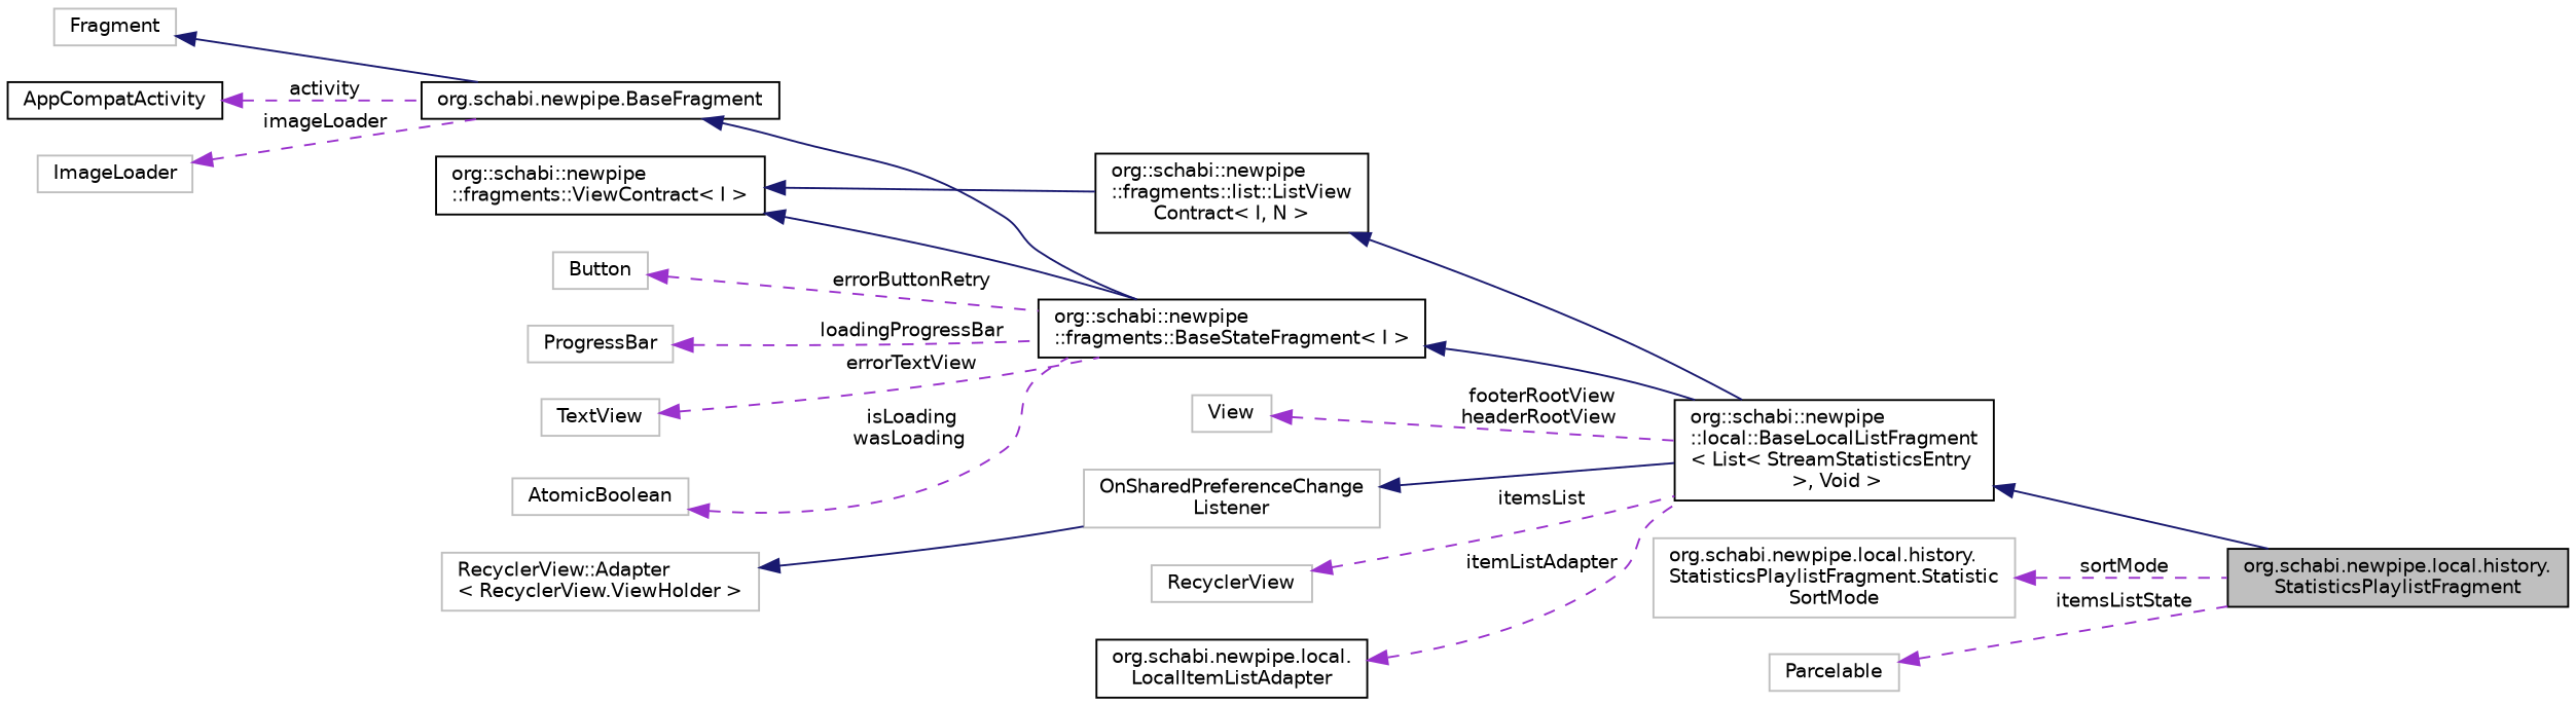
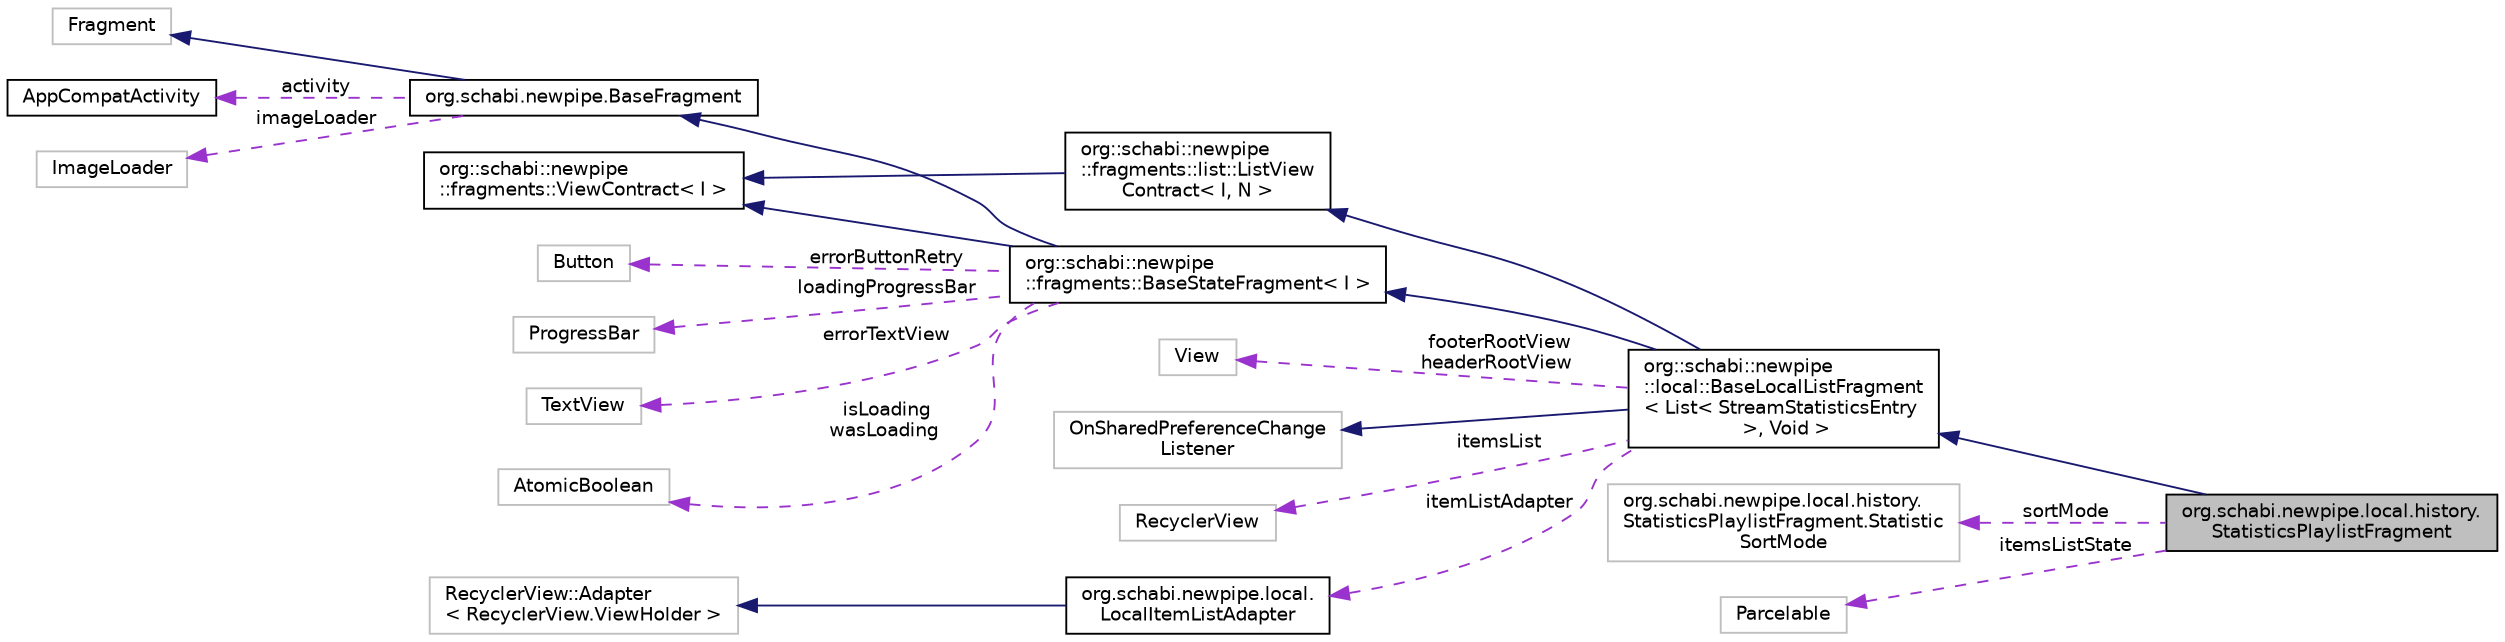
  digraph {
    rankdir=LR
    node [color=grey75 fillcolor=white fontname=Helvetica fontsize=10 shape=record style=filled]
    edge [color=darkorchid3 dir=back fontname=Helvetica fontsize=10 labelfontname=Helvetica labelfontsize=10 style=dashed]
    n1 [color=black fillcolor=grey75 fontcolor=black height=0.2 label="org.schabi.newpipe.local.history.\lStatisticsPlaylistFragment" width=0.4]
    n2 [color=black height=0.2 label="org::schabi::newpipe\l::local::BaseLocalListFragment\l\< List\< StreamStatisticsEntry\l \>, Void \>" width=0.4]
    n3 [color=black height=0.2 label="org::schabi::newpipe\l::fragments::BaseStateFragment\< I \>" width=0.4]
    n4 [color=black height=0.2 label="org.schabi.newpipe.BaseFragment" width=0.4]
    n5 [height=0.2 label=Fragment width=0.4]
    n6 [color=black height=0.2 label=AppCompatActivity width=0.4]
    n7 [height=0.2 label=ImageLoader width=0.4]
    n8 [color=black height=0.2 label="org::schabi::newpipe\l::fragments::ViewContract\< I \>" width=0.4]
    n9 [color=black height=0.2 label="org::schabi::newpipe\l::fragments::list::ListView\lContract\< I, N \>" width=0.4]
    n10 [height=0.2 label=Button width=0.4]
    n11 [height=0.2 label=ProgressBar width=0.4]
    n12 [height=0.2 label=View width=0.4]
    n13 [height=0.2 label=TextView width=0.4]
    n14 [height=0.2 label=AtomicBoolean width=0.4]
    n15 [height=0.2 label="OnSharedPreferenceChange\lListener" width=0.4]
    n16 [height=0.2 label=RecyclerView width=0.4]
    n17 [color=black height=0.2 label="org.schabi.newpipe.local.\lLocalItemListAdapter" width=0.4]
    n18 [height=0.2 label="RecyclerView::Adapter\l\< RecyclerView.ViewHolder \>" width=0.4]
    n19 [height=0.2 label="org.schabi.newpipe.local.history.\lStatisticsPlaylistFragment.Statistic\lSortMode" width=0.4]
    n20 [height=0.2 label=Parcelable width=0.4]
    n2 -> n1 [color=midnightblue style=solid]
    n3 -> n2 [color=midnightblue style=solid]
    n4 -> n3 [color=midnightblue style=solid]
    n5 -> n4 [color=midnightblue style=solid]
    n6 -> n4 [label=" activity"]
    n7 -> n4 [label=" imageLoader"]
    n8 -> n3 [color=midnightblue style=solid]
    n8 -> n9 [color=midnightblue style=solid]
    n9 -> n2 [color=midnightblue style=solid]
    n10 -> n3 [label=" errorButtonRetry"]
    n11 -> n3 [label=" loadingProgressBar"]
    n12 -> n2 [label=" footerRootView\nheaderRootView"]
    n13 -> n3 [label=" errorTextView"]
    n14 -> n3 [label=" isLoading\nwasLoading"]
    n15 -> n2 [color=midnightblue style=solid]
    n16 -> n2 [label=" itemsList"]
    n17 -> n2 [label=" itemListAdapter"]
-   n18 -> n15 [color=midnightblue style=solid]
+   n18 -> n17 [color=midnightblue style=solid]
    n19 -> n1 [label=" sortMode"]
    n20 -> n1 [label=" itemsListState"]
  }
